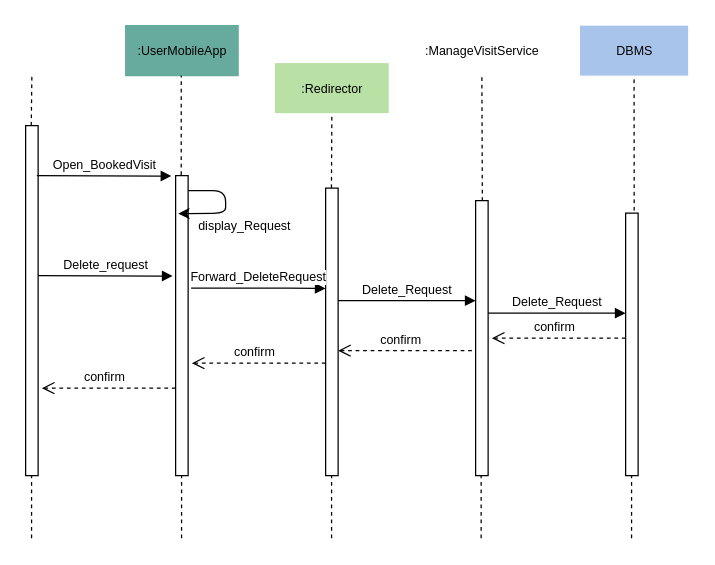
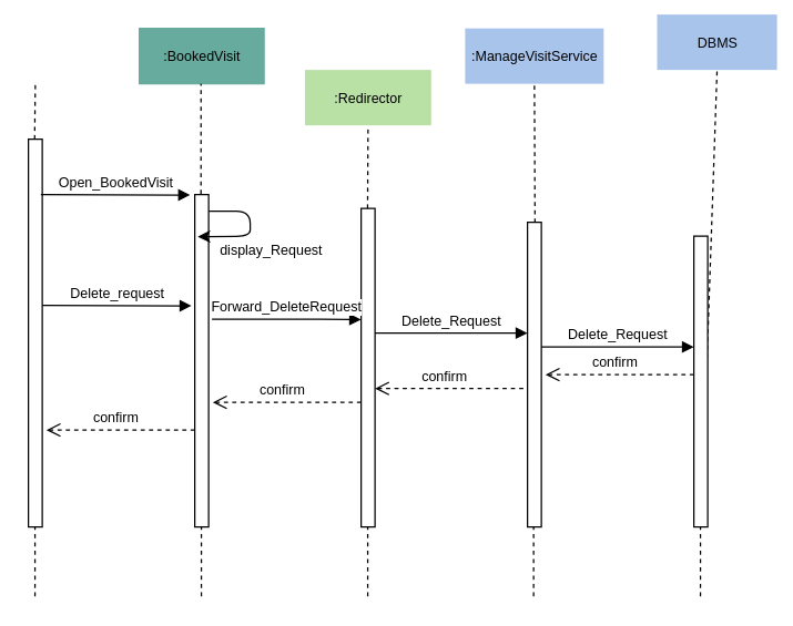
  <mxCell id="0" />
  <mxCell id="1" parent="0" />
  <mxCell id="2" value="" style="endArrow=none;dashed=1;html=1;fontFamily=Helvetica;fontSize=10;entryX=0.5;entryY=1;entryDx=0;entryDy=0;" parent="1" target="11" edge="1"><mxGeometry width="50" height="50" relative="1" as="geometry"><mxPoint x="507" y="330" as="sourcePoint" /><mxPoint x="504.66" y="69.74" as="targetPoint" /></mxGeometry></mxCell>
  <mxCell id="3" value="" style="html=1;points=[];perimeter=orthogonalPerimeter;" parent="1" vertex="1"><mxGeometry x="20" y="100" width="10" height="280" as="geometry" /></mxCell>
  <mxCell id="4" value="" style="html=1;points=[];perimeter=orthogonalPerimeter;" parent="1" vertex="1"><mxGeometry x="140" y="140" width="10" height="240" as="geometry" /></mxCell>
  <mxCell id="5" value="" style="html=1;points=[];perimeter=orthogonalPerimeter;" parent="1" vertex="1"><mxGeometry x="260" y="150" width="10" height="230" as="geometry" /></mxCell>
  <mxCell id="6" value="" style="html=1;points=[];perimeter=orthogonalPerimeter;" parent="1" vertex="1"><mxGeometry x="380" y="160" width="10" height="220" as="geometry" /></mxCell>
  <mxCell id="7" value="" style="html=1;points=[];perimeter=orthogonalPerimeter;" parent="1" vertex="1"><mxGeometry x="500" y="170" width="10" height="210" as="geometry" /></mxCell>
- <mxCell id="8" value=":UserMobileApp" style="html=1;fontFamily=Helvetica;fontSize=10;align=center;strokeColor=#67AB9F;fillColor=#67AB9F;" parent="1" vertex="1"><mxGeometry x="100" y="20" width="90" height="40" as="geometry" /></mxCell>
+ <mxCell id="8" value=":BookedVisit" style="html=1;fontFamily=Helvetica;fontSize=10;align=center;strokeColor=#67AB9F;fillColor=#67AB9F;" parent="1" vertex="1"><mxGeometry x="100" y="20" width="90" height="40" as="geometry" /></mxCell>
  <mxCell id="9" value=":Redirector" style="html=1;fontFamily=Helvetica;fontSize=10;align=center;fillColor=#B9E0A5;strokeColor=none;" parent="1" vertex="1"><mxGeometry x="219.5" y="50" width="91" height="40" as="geometry" /></mxCell>
- <mxCell id="10" value=":ManageVisitService" style="html=1;fontFamily=Helvetica;fontSize=10;align=center;strokeColor=none;fillColor=#ffffff;" parent="1" vertex="1"><mxGeometry x="335" y="20" width="100" height="40" as="geometry" /></mxCell>
- <mxCell id="11" value="DBMS" style="html=1;fontFamily=Helvetica;fontSize=10;align=center;strokeColor=none;fillColor=#A9C4EB;" parent="1" vertex="1"><mxGeometry x="463.5" y="20" width="86.5" height="40" as="geometry" /></mxCell>
+ <mxCell id="10" value=":ManageVisitService" style="html=1;fontFamily=Helvetica;fontSize=10;align=center;strokeColor=none;fillColor=#A9C4EB;" parent="1" vertex="1"><mxGeometry x="335" y="20" width="100" height="40" as="geometry" /></mxCell>
+ <mxCell id="11" value="DBMS" style="html=1;fontFamily=Helvetica;fontSize=10;align=center;strokeColor=none;fillColor=#A9C4EB;" parent="1" vertex="1"><mxGeometry x="473.5" y="10" width="86.5" height="40" as="geometry" /></mxCell>
  <mxCell id="12" value="" style="endArrow=none;dashed=1;html=1;fontFamily=Helvetica;fontSize=10;" parent="1" edge="1"><mxGeometry width="50" height="50" relative="1" as="geometry"><mxPoint x="24.5" y="100" as="sourcePoint" /><mxPoint x="25" y="60" as="targetPoint" /></mxGeometry></mxCell>
  <mxCell id="13" value="" style="endArrow=none;dashed=1;html=1;fontFamily=Helvetica;fontSize=10;exitX=0.447;exitY=-0.002;exitDx=0;exitDy=0;exitPerimeter=0;" parent="1" source="4" edge="1"><mxGeometry width="50" height="50" relative="1" as="geometry"><mxPoint x="144.5" y="130" as="sourcePoint" /><mxPoint x="144.5" y="60" as="targetPoint" /></mxGeometry></mxCell>
  <mxCell id="14" value="" style="endArrow=none;dashed=1;html=1;fontFamily=Helvetica;fontSize=10;" parent="1" edge="1"><mxGeometry width="50" height="50" relative="1" as="geometry"><mxPoint x="384.41" y="430" as="sourcePoint" /><mxPoint x="384.41" y="380" as="targetPoint" /></mxGeometry></mxCell>
  <mxCell id="15" value="" style="endArrow=none;dashed=1;html=1;fontFamily=Helvetica;fontSize=10;exitX=0.447;exitY=-0.002;exitDx=0;exitDy=0;exitPerimeter=0;entryX=0.5;entryY=1;entryDx=0;entryDy=0;" parent="1" target="9" edge="1"><mxGeometry width="50" height="50" relative="1" as="geometry"><mxPoint x="264.66" y="150" as="sourcePoint" /><mxPoint x="264.69" y="70.56" as="targetPoint" /></mxGeometry></mxCell>
  <mxCell id="16" value="" style="endArrow=none;dashed=1;html=1;fontFamily=Helvetica;fontSize=10;exitX=0.538;exitY=0.001;exitDx=0;exitDy=0;exitPerimeter=0;entryX=0.5;entryY=1;entryDx=0;entryDy=0;" parent="1" source="6" edge="1"><mxGeometry width="50" height="50" relative="1" as="geometry"><mxPoint x="384.66" y="150" as="sourcePoint" /><mxPoint x="385" y="60" as="targetPoint" /></mxGeometry></mxCell>
  <mxCell id="17" value="Open_BookedVisit" style="html=1;verticalAlign=bottom;endArrow=block;fontFamily=Helvetica;fontSize=10;exitX=1.24;exitY=0.124;exitDx=0;exitDy=0;exitPerimeter=0;" parent="1" edge="1"><mxGeometry width="80" relative="1" as="geometry"><mxPoint x="29" y="140" as="sourcePoint" /><mxPoint x="136.6" y="140.32" as="targetPoint" /></mxGeometry></mxCell>
  <mxCell id="18" value="Forward_DeleteRequest" style="html=1;verticalAlign=bottom;endArrow=block;fontFamily=Helvetica;fontSize=10;exitX=1.24;exitY=0.124;exitDx=0;exitDy=0;exitPerimeter=0;" parent="1" edge="1"><mxGeometry width="80" relative="1" as="geometry"><mxPoint x="152.4" y="230" as="sourcePoint" /><mxPoint x="260" y="230.32" as="targetPoint" /><Array as="points"><mxPoint x="190" y="230" /><mxPoint x="220" y="230" /></Array></mxGeometry></mxCell>
  <mxCell id="19" value="" style="endArrow=classic;html=1;fontFamily=Helvetica;fontSize=10;entryX=0.02;entryY=0.02;entryDx=0;entryDy=0;entryPerimeter=0;" parent="1" target="20" edge="1"><mxGeometry width="50" height="50" relative="1" as="geometry"><mxPoint x="150" y="152" as="sourcePoint" /><mxPoint x="156" y="175" as="targetPoint" /><Array as="points"><mxPoint x="180" y="152" /><mxPoint x="180" y="170" /></Array></mxGeometry></mxCell>
  <mxCell id="20" value="display_Request" style="text;html=1;align=center;verticalAlign=middle;resizable=0;points=[];autosize=1;fontSize=10;fontFamily=Helvetica;" parent="1" vertex="1"><mxGeometry x="140" y="170" width="110" height="20" as="geometry" /></mxCell>
  <mxCell id="21" value="Delete_request" style="html=1;verticalAlign=bottom;endArrow=block;fontFamily=Helvetica;fontSize=10;exitX=1.24;exitY=0.124;exitDx=0;exitDy=0;exitPerimeter=0;" parent="1" edge="1"><mxGeometry width="80" relative="1" as="geometry"><mxPoint x="30" y="220" as="sourcePoint" /><mxPoint x="137.6" y="220.32" as="targetPoint" /></mxGeometry></mxCell>
  <mxCell id="22" value="Delete_Request" style="html=1;verticalAlign=bottom;endArrow=block;fontFamily=Helvetica;fontSize=10;exitX=1.24;exitY=0.124;exitDx=0;exitDy=0;exitPerimeter=0;" parent="1" edge="1"><mxGeometry width="80" relative="1" as="geometry"><mxPoint x="270" y="240" as="sourcePoint" /><mxPoint x="380" y="240" as="targetPoint" /><Array as="points"><mxPoint x="307.6" y="240" /><mxPoint x="337.6" y="240" /></Array></mxGeometry></mxCell>
  <mxCell id="23" value="confirm" style="html=1;verticalAlign=bottom;endArrow=open;dashed=1;endSize=8;fontFamily=Helvetica;fontSize=10;" parent="1" edge="1"><mxGeometry x="0.065" relative="1" as="geometry"><mxPoint x="377" y="280" as="sourcePoint" /><mxPoint x="270" y="280" as="targetPoint" /><mxPoint as="offset" /></mxGeometry></mxCell>
  <mxCell id="24" value="confirm" style="html=1;verticalAlign=bottom;endArrow=open;dashed=1;endSize=8;fontFamily=Helvetica;fontSize=10;" parent="1" edge="1"><mxGeometry x="0.065" relative="1" as="geometry"><mxPoint x="260" y="290" as="sourcePoint" /><mxPoint x="153" y="290" as="targetPoint" /><mxPoint as="offset" /></mxGeometry></mxCell>
  <mxCell id="25" value="confirm" style="html=1;verticalAlign=bottom;endArrow=open;dashed=1;endSize=8;fontFamily=Helvetica;fontSize=10;" parent="1" edge="1"><mxGeometry x="0.065" relative="1" as="geometry"><mxPoint x="140" y="310" as="sourcePoint" /><mxPoint x="33" y="310" as="targetPoint" /><mxPoint as="offset" /></mxGeometry></mxCell>
  <mxCell id="26" value="Delete_Request" style="html=1;verticalAlign=bottom;endArrow=block;fontFamily=Helvetica;fontSize=10;exitX=1.24;exitY=0.124;exitDx=0;exitDy=0;exitPerimeter=0;" edge="1" parent="1"><mxGeometry width="80" relative="1" as="geometry"><mxPoint x="390" y="250" as="sourcePoint" /><mxPoint x="500" y="250" as="targetPoint" /><Array as="points"><mxPoint x="427.6" y="250" /><mxPoint x="457.6" y="250" /></Array></mxGeometry></mxCell>
  <mxCell id="27" value="confirm" style="html=1;verticalAlign=bottom;endArrow=open;dashed=1;endSize=8;fontFamily=Helvetica;fontSize=10;" edge="1" parent="1"><mxGeometry x="0.065" relative="1" as="geometry"><mxPoint x="500" y="270" as="sourcePoint" /><mxPoint x="393" y="270" as="targetPoint" /><mxPoint as="offset" /></mxGeometry></mxCell>
  <mxCell id="28" value="" style="endArrow=none;dashed=1;html=1;fontFamily=Helvetica;fontSize=10;" edge="1" parent="1"><mxGeometry width="50" height="50" relative="1" as="geometry"><mxPoint x="504.76" y="430" as="sourcePoint" /><mxPoint x="504.76" y="380" as="targetPoint" /></mxGeometry></mxCell>
  <mxCell id="29" value="" style="endArrow=none;dashed=1;html=1;fontFamily=Helvetica;fontSize=10;" edge="1" parent="1"><mxGeometry width="50" height="50" relative="1" as="geometry"><mxPoint x="264.76" y="430" as="sourcePoint" /><mxPoint x="264.76" y="380" as="targetPoint" /></mxGeometry></mxCell>
  <mxCell id="30" value="" style="endArrow=none;dashed=1;html=1;fontFamily=Helvetica;fontSize=10;" edge="1" parent="1"><mxGeometry width="50" height="50" relative="1" as="geometry"><mxPoint x="144.76" y="430" as="sourcePoint" /><mxPoint x="144.76" y="380" as="targetPoint" /></mxGeometry></mxCell>
  <mxCell id="31" value="" style="endArrow=none;dashed=1;html=1;fontFamily=Helvetica;fontSize=10;" edge="1" parent="1"><mxGeometry width="50" height="50" relative="1" as="geometry"><mxPoint x="24.76" y="430" as="sourcePoint" /><mxPoint x="24.76" y="380" as="targetPoint" /></mxGeometry></mxCell>
